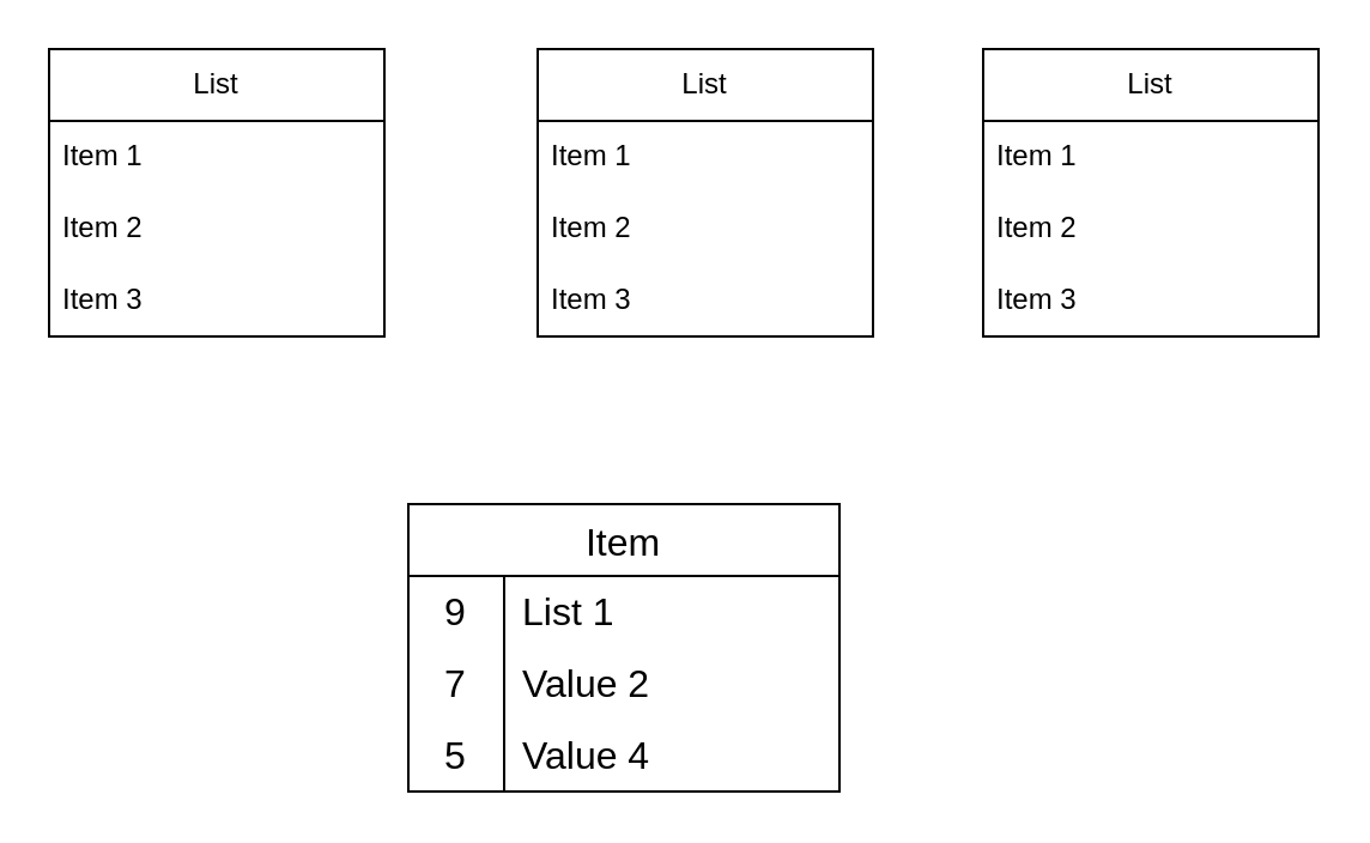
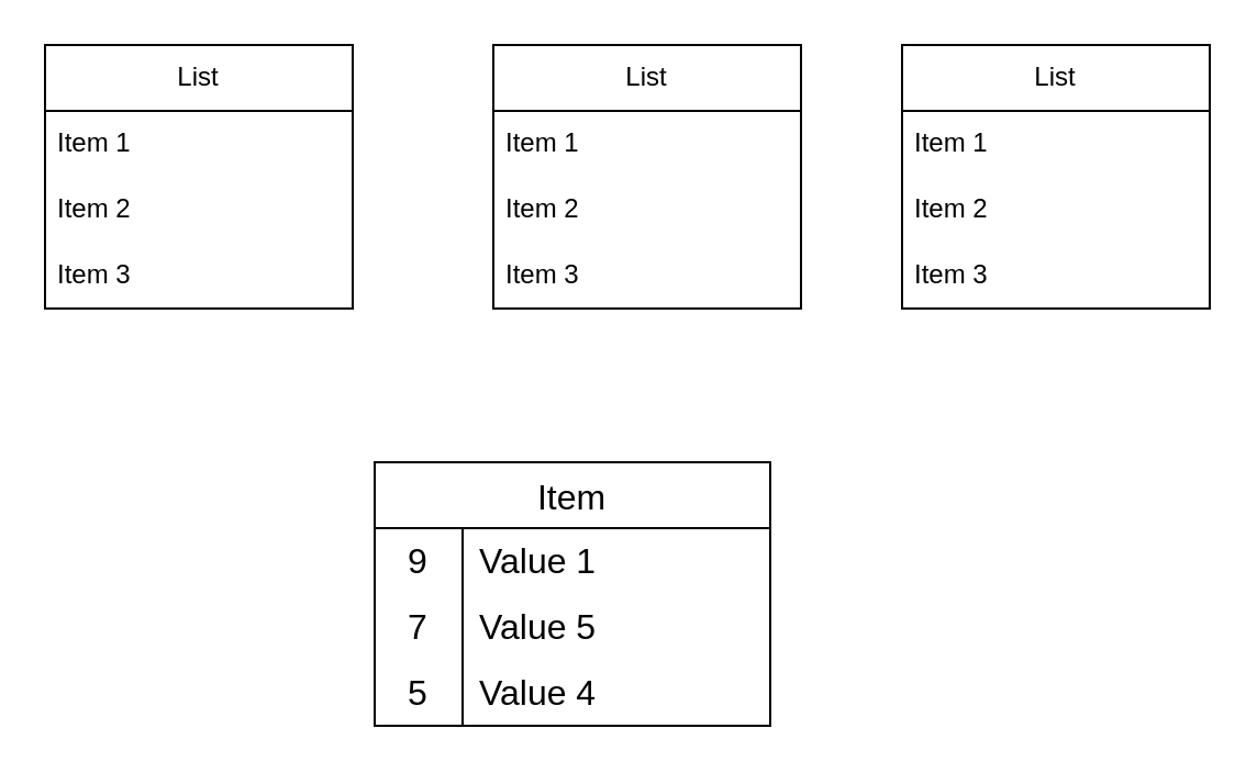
  <mxCell id="0" />
  <mxCell id="1" parent="0" />
  <mxCell id="2" value="List" style="swimlane;fontStyle=0;childLayout=stackLayout;horizontal=1;startSize=30;horizontalStack=0;resizeParent=1;resizeParentMax=0;resizeLast=0;collapsible=1;marginBottom=0;whiteSpace=wrap;html=1;" vertex="1" parent="1"><mxGeometry x="20" y="20" width="140" height="120" as="geometry" /></mxCell>
  <mxCell id="3" value="Item 1" style="text;strokeColor=none;fillColor=none;align=left;verticalAlign=middle;spacingLeft=4;spacingRight=4;overflow=hidden;points=[[0,0.5],[1,0.5]];portConstraint=eastwest;rotatable=0;whiteSpace=wrap;html=1;" vertex="1" parent="2"><mxGeometry y="30" width="140" height="30" as="geometry" /></mxCell>
  <mxCell id="4" value="Item 2" style="text;strokeColor=none;fillColor=none;align=left;verticalAlign=middle;spacingLeft=4;spacingRight=4;overflow=hidden;points=[[0,0.5],[1,0.5]];portConstraint=eastwest;rotatable=0;whiteSpace=wrap;html=1;" vertex="1" parent="2"><mxGeometry y="60" width="140" height="30" as="geometry" /></mxCell>
  <mxCell id="5" value="Item 3" style="text;strokeColor=none;fillColor=none;align=left;verticalAlign=middle;spacingLeft=4;spacingRight=4;overflow=hidden;points=[[0,0.5],[1,0.5]];portConstraint=eastwest;rotatable=0;whiteSpace=wrap;html=1;" vertex="1" parent="2"><mxGeometry y="90" width="140" height="30" as="geometry" /></mxCell>
  <mxCell id="6" value="List" style="swimlane;fontStyle=0;childLayout=stackLayout;horizontal=1;startSize=30;horizontalStack=0;resizeParent=1;resizeParentMax=0;resizeLast=0;collapsible=1;marginBottom=0;whiteSpace=wrap;html=1;" vertex="1" parent="1"><mxGeometry x="410" y="20" width="140" height="120" as="geometry" /></mxCell>
  <mxCell id="7" value="Item 1" style="text;strokeColor=none;fillColor=none;align=left;verticalAlign=middle;spacingLeft=4;spacingRight=4;overflow=hidden;points=[[0,0.5],[1,0.5]];portConstraint=eastwest;rotatable=0;whiteSpace=wrap;html=1;" vertex="1" parent="6"><mxGeometry y="30" width="140" height="30" as="geometry" /></mxCell>
  <mxCell id="8" value="Item 2" style="text;strokeColor=none;fillColor=none;align=left;verticalAlign=middle;spacingLeft=4;spacingRight=4;overflow=hidden;points=[[0,0.5],[1,0.5]];portConstraint=eastwest;rotatable=0;whiteSpace=wrap;html=1;" vertex="1" parent="6"><mxGeometry y="60" width="140" height="30" as="geometry" /></mxCell>
  <mxCell id="9" value="Item 3" style="text;strokeColor=none;fillColor=none;align=left;verticalAlign=middle;spacingLeft=4;spacingRight=4;overflow=hidden;points=[[0,0.5],[1,0.5]];portConstraint=eastwest;rotatable=0;whiteSpace=wrap;html=1;" vertex="1" parent="6"><mxGeometry y="90" width="140" height="30" as="geometry" /></mxCell>
  <mxCell id="10" value="List" style="swimlane;fontStyle=0;childLayout=stackLayout;horizontal=1;startSize=30;horizontalStack=0;resizeParent=1;resizeParentMax=0;resizeLast=0;collapsible=1;marginBottom=0;whiteSpace=wrap;html=1;" vertex="1" parent="1"><mxGeometry x="224" y="20" width="140" height="120" as="geometry" /></mxCell>
  <mxCell id="11" value="Item 1" style="text;strokeColor=none;fillColor=none;align=left;verticalAlign=middle;spacingLeft=4;spacingRight=4;overflow=hidden;points=[[0,0.5],[1,0.5]];portConstraint=eastwest;rotatable=0;whiteSpace=wrap;html=1;" vertex="1" parent="10"><mxGeometry y="30" width="140" height="30" as="geometry" /></mxCell>
  <mxCell id="12" value="Item 2" style="text;strokeColor=none;fillColor=none;align=left;verticalAlign=middle;spacingLeft=4;spacingRight=4;overflow=hidden;points=[[0,0.5],[1,0.5]];portConstraint=eastwest;rotatable=0;whiteSpace=wrap;html=1;" vertex="1" parent="10"><mxGeometry y="60" width="140" height="30" as="geometry" /></mxCell>
  <mxCell id="13" value="Item 3" style="text;strokeColor=none;fillColor=none;align=left;verticalAlign=middle;spacingLeft=4;spacingRight=4;overflow=hidden;points=[[0,0.5],[1,0.5]];portConstraint=eastwest;rotatable=0;whiteSpace=wrap;html=1;" vertex="1" parent="10"><mxGeometry y="90" width="140" height="30" as="geometry" /></mxCell>
  <mxCell id="14" value="Item" style="shape=table;startSize=30;container=1;collapsible=0;childLayout=tableLayout;fixedRows=1;rowLines=0;fontStyle=0;strokeColor=default;fontSize=16;" vertex="1" parent="1"><mxGeometry x="170" y="210" width="180" height="120" as="geometry" /></mxCell>
  <mxCell id="15" value="" style="shape=tableRow;horizontal=0;startSize=0;swimlaneHead=0;swimlaneBody=0;top=0;left=0;bottom=0;right=0;collapsible=0;dropTarget=0;fillColor=none;points=[[0,0.5],[1,0.5]];portConstraint=eastwest;strokeColor=inherit;fontSize=16;" vertex="1" parent="14"><mxGeometry y="30" width="180" height="30" as="geometry" /></mxCell>
  <mxCell id="16" value="9" style="shape=partialRectangle;html=1;whiteSpace=wrap;connectable=0;fillColor=none;top=0;left=0;bottom=0;right=0;overflow=hidden;pointerEvents=1;strokeColor=inherit;fontSize=16;" vertex="1" parent="15"><mxGeometry width="40" height="30" as="geometry"><mxRectangle width="40" height="30" as="alternateBounds" /></mxGeometry></mxCell>
- <mxCell id="17" value="List 1" style="shape=partialRectangle;html=1;whiteSpace=wrap;connectable=0;fillColor=none;top=0;left=0;bottom=0;right=0;align=left;spacingLeft=6;overflow=hidden;strokeColor=inherit;fontSize=16;" vertex="1" parent="15"><mxGeometry x="40" width="140" height="30" as="geometry"><mxRectangle width="140" height="30" as="alternateBounds" /></mxGeometry></mxCell>
+ <mxCell id="17" value="Value 1" style="shape=partialRectangle;html=1;whiteSpace=wrap;connectable=0;fillColor=none;top=0;left=0;bottom=0;right=0;align=left;spacingLeft=6;overflow=hidden;strokeColor=inherit;fontSize=16;" vertex="1" parent="15"><mxGeometry x="40" width="140" height="30" as="geometry"><mxRectangle width="140" height="30" as="alternateBounds" /></mxGeometry></mxCell>
  <mxCell id="18" value="" style="shape=tableRow;horizontal=0;startSize=0;swimlaneHead=0;swimlaneBody=0;top=0;left=0;bottom=0;right=0;collapsible=0;dropTarget=0;fillColor=none;points=[[0,0.5],[1,0.5]];portConstraint=eastwest;strokeColor=inherit;fontSize=16;" vertex="1" parent="14"><mxGeometry y="60" width="180" height="30" as="geometry" /></mxCell>
  <mxCell id="19" value="7" style="shape=partialRectangle;html=1;whiteSpace=wrap;connectable=0;fillColor=none;top=0;left=0;bottom=0;right=0;overflow=hidden;strokeColor=inherit;fontSize=16;" vertex="1" parent="18"><mxGeometry width="40" height="30" as="geometry"><mxRectangle width="40" height="30" as="alternateBounds" /></mxGeometry></mxCell>
- <mxCell id="20" value="Value 2" style="shape=partialRectangle;html=1;whiteSpace=wrap;connectable=0;fillColor=none;top=0;left=0;bottom=0;right=0;align=left;spacingLeft=6;overflow=hidden;strokeColor=inherit;fontSize=16;" vertex="1" parent="18"><mxGeometry x="40" width="140" height="30" as="geometry"><mxRectangle width="140" height="30" as="alternateBounds" /></mxGeometry></mxCell>
+ <mxCell id="20" value="Value 5" style="shape=partialRectangle;html=1;whiteSpace=wrap;connectable=0;fillColor=none;top=0;left=0;bottom=0;right=0;align=left;spacingLeft=6;overflow=hidden;strokeColor=inherit;fontSize=16;" vertex="1" parent="18"><mxGeometry x="40" width="140" height="30" as="geometry"><mxRectangle width="140" height="30" as="alternateBounds" /></mxGeometry></mxCell>
  <mxCell id="21" value="" style="shape=tableRow;horizontal=0;startSize=0;swimlaneHead=0;swimlaneBody=0;top=0;left=0;bottom=0;right=0;collapsible=0;dropTarget=0;fillColor=none;points=[[0,0.5],[1,0.5]];portConstraint=eastwest;strokeColor=inherit;fontSize=16;" vertex="1" parent="14"><mxGeometry y="90" width="180" height="30" as="geometry" /></mxCell>
  <mxCell id="22" value="5" style="shape=partialRectangle;html=1;whiteSpace=wrap;connectable=0;fillColor=none;top=0;left=0;bottom=0;right=0;overflow=hidden;strokeColor=inherit;fontSize=16;" vertex="1" parent="21"><mxGeometry width="40" height="30" as="geometry"><mxRectangle width="40" height="30" as="alternateBounds" /></mxGeometry></mxCell>
  <mxCell id="23" value="Value 4" style="shape=partialRectangle;html=1;whiteSpace=wrap;connectable=0;fillColor=none;top=0;left=0;bottom=0;right=0;align=left;spacingLeft=6;overflow=hidden;strokeColor=inherit;fontSize=16;" vertex="1" parent="21"><mxGeometry x="40" width="140" height="30" as="geometry"><mxRectangle width="140" height="30" as="alternateBounds" /></mxGeometry></mxCell>
